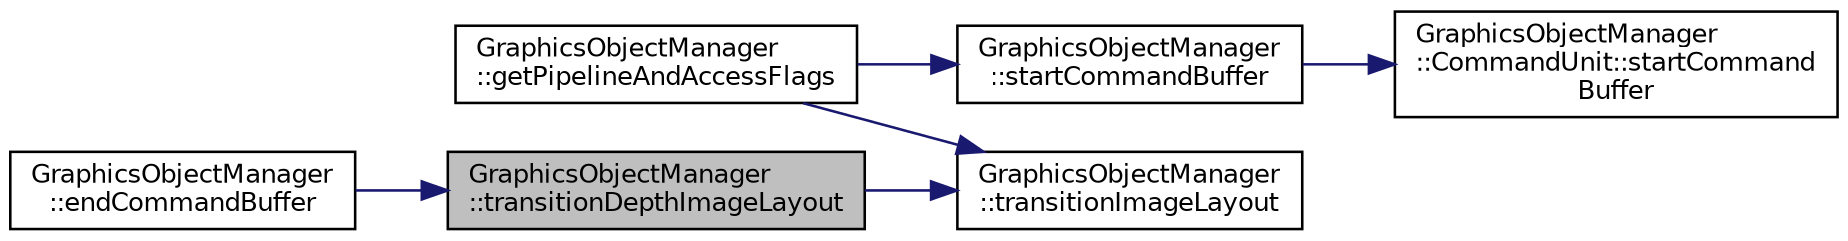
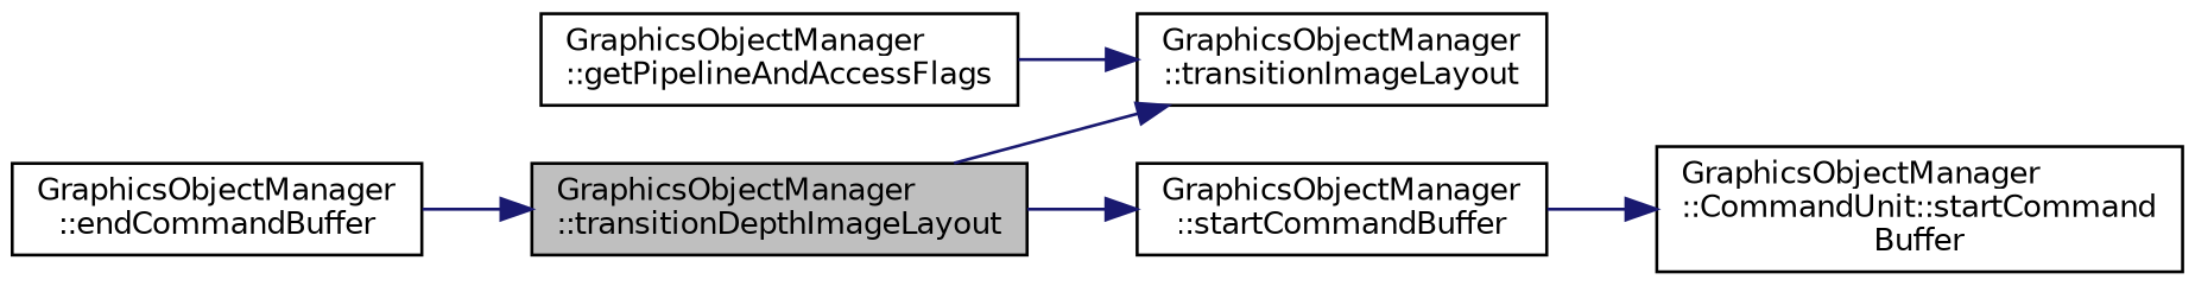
  digraph {
    rankdir=LR
    node [color=black fillcolor=white fontname=Helvetica fontsize=10 shape=record style=filled]
    edge [color=midnightblue fontname=Helvetica fontsize=10 labelfontname=Helvetica labelfontsize=10 style=solid]
    n1 [fillcolor=grey75 fontcolor=black height=0.2 label="GraphicsObjectManager\l::transitionDepthImageLayout" width=0.4]
    n2 [height=0.2 label="GraphicsObjectManager\l::startCommandBuffer" width=0.4]
    n3 [height=0.2 label="GraphicsObjectManager\l::transitionImageLayout" width=0.4]
    n4 [height=0.2 label="GraphicsObjectManager\l::endCommandBuffer" width=0.4]
    n5 [height=0.2 label="GraphicsObjectManager\l::CommandUnit::startCommand\lBuffer" width=0.4]
    n6 [height=0.2 label="GraphicsObjectManager\l::getPipelineAndAccessFlags" width=0.4]
-   n6 -> n2
+   n1 -> n2
    n1 -> n3
    n2 -> n5
    n4 -> n1
    n6 -> n3
  }
